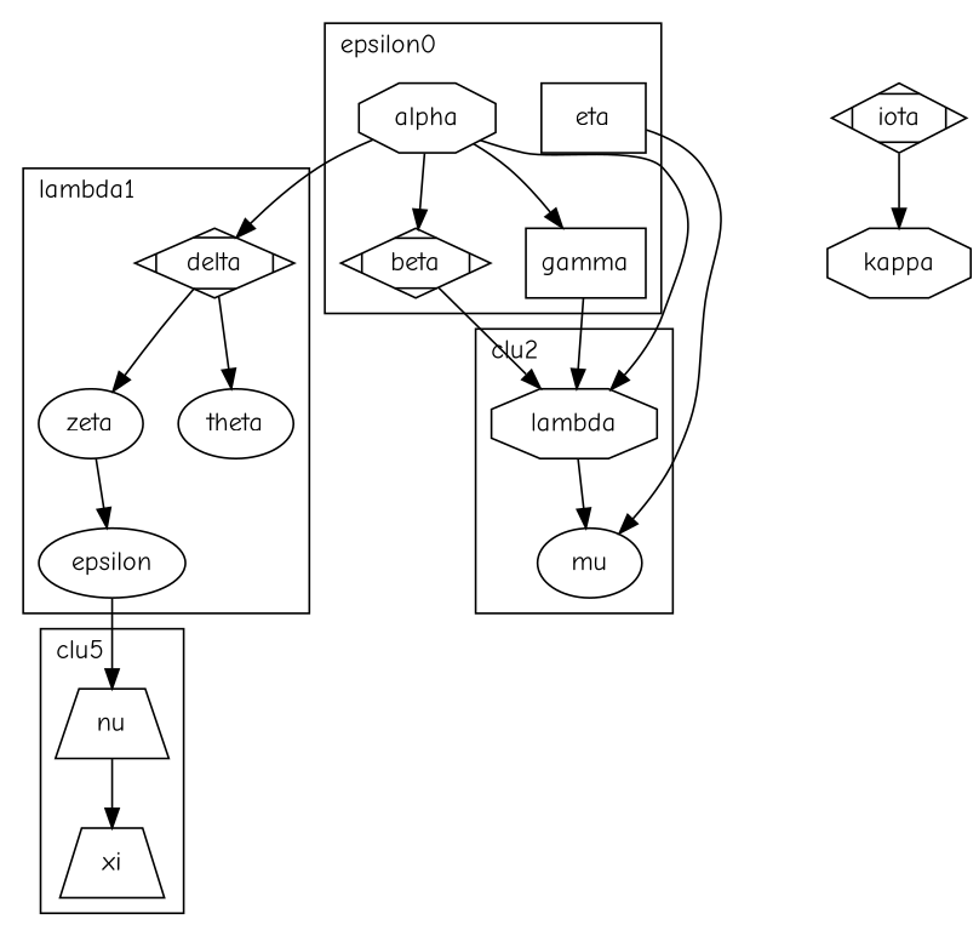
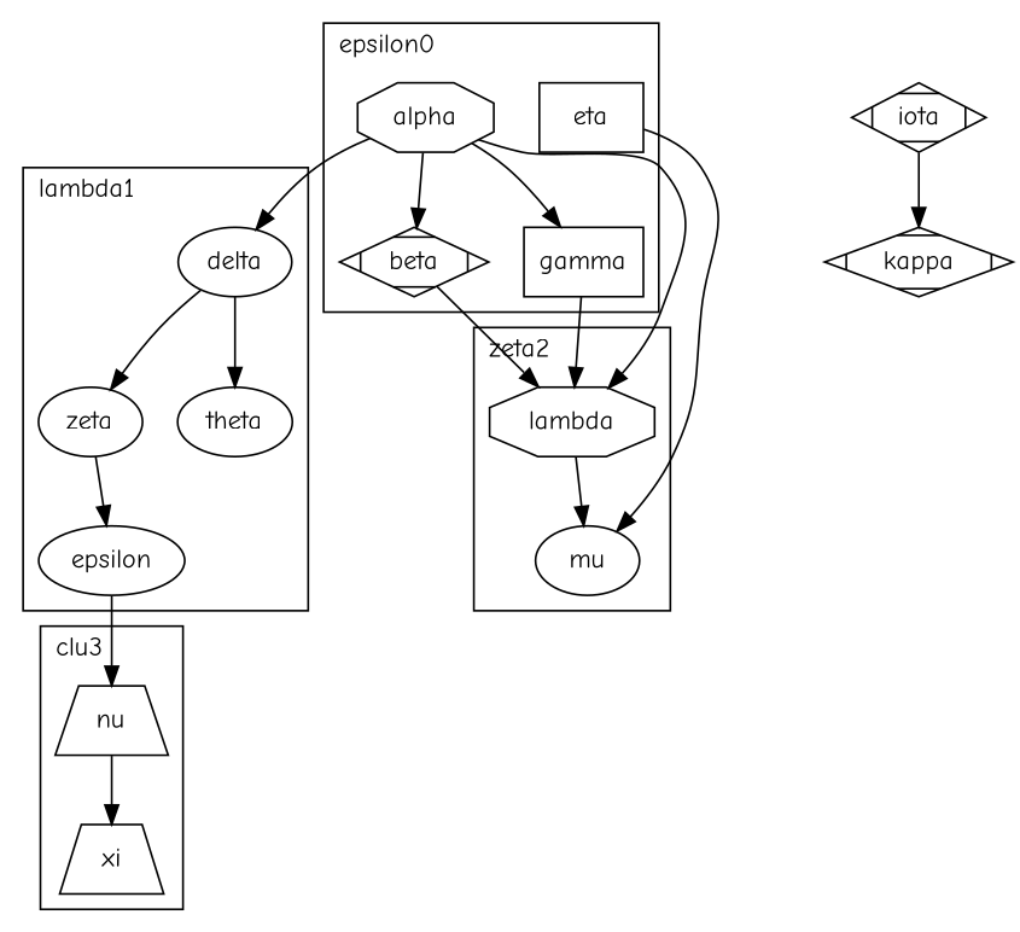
  digraph {
    fontname="Comic Neue"
    node [fontname="Comic Neue"]
    edge [fontname="Comic Neue"]
    n1 [label=alpha shape=octagon]
    n2 [label=beta shape=Mdiamond]
    n3 [label=gamma shape=box]
    n4 [label=eta shape=box]
-   n5 [label=delta shape=Mdiamond]
+   n5 [label=delta]
    n6 [label=epsilon]
    n7 [label=zeta]
    n8 [label=theta]
    n9 [label=lambda shape=octagon]
    n10 [label=mu shape=ellipse]
    n11 [label=nu shape=trapezium]
    n12 [label=xi shape=trapezium]
    n13 [label=iota shape=Mdiamond]
-   n14 [label=kappa shape=octagon]
+   n14 [label=kappa shape=Mdiamond]
    subgraph cluster_1 {
      fillcolor="#ababab"
      label=epsilon0
      labeljust=l
      labelloc=t
      n1
      n2
      n3
      n4
    }
    subgraph cluster_2 {
      fillcolor="#ababab"
      label=lambda1
      labeljust=l
      labelloc=t
      n5
      n6
      n7
      n8
    }
    subgraph cluster_3 {
      fillcolor="#888888"
-     label=clu2
+     label=zeta2
      labeljust=l
      labelloc=t
      n9
      n10
    }
    subgraph cluster_4 {
      fillcolor="#888888"
-     label=clu5
+     label=clu3
      labeljust=l
      labelloc=t
      n11
      n12
    }
    subgraph sub_5 {
      n13
      n14
    }
    n1 -> n2
    n1 -> n3
    n1 -> n5
    n1 -> n9
    n2 -> n9 [weight=3]
    n3 -> n9
    n4 -> n10
    n5 -> n7
    n5 -> n8
    n6 -> n11
    n7 -> n6
    n9 -> n10
    n11 -> n12
    n13 -> n14
  }
